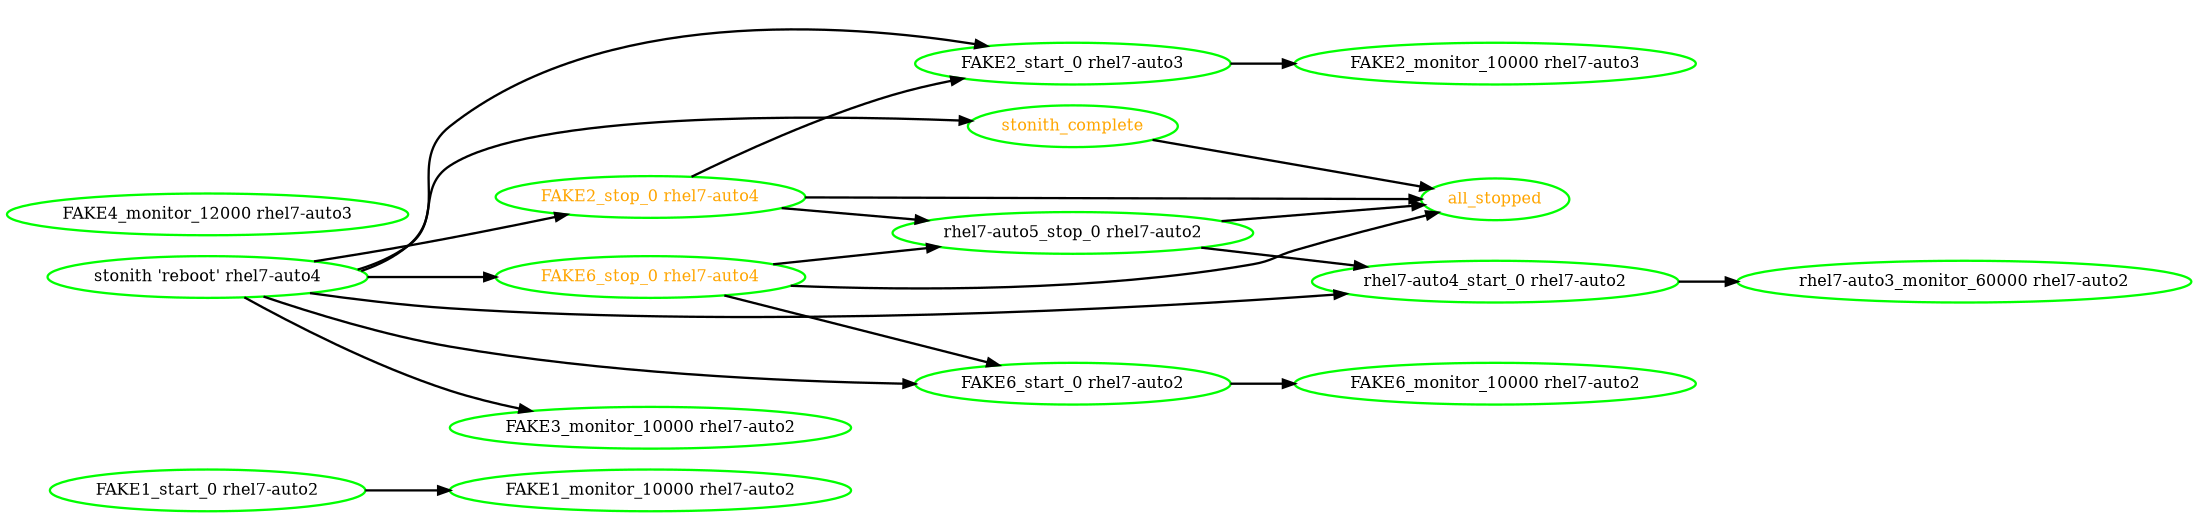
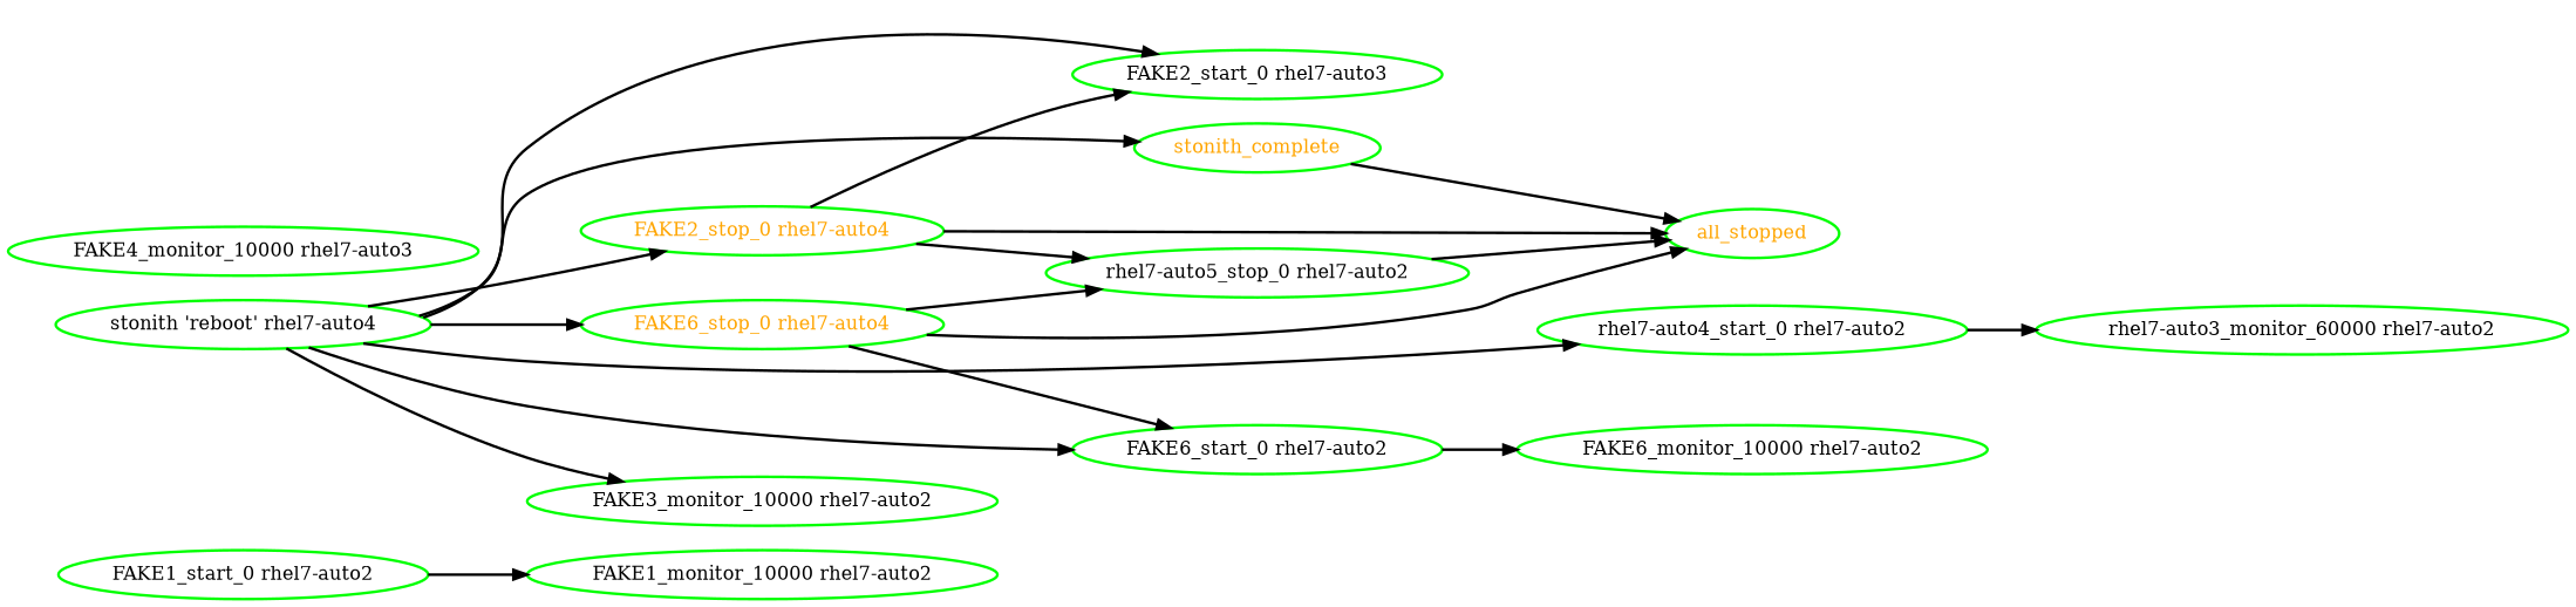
  digraph {
    rankdir=LR
    node [color=green fontcolor=black style=bold]
    edge [style=bold]
    "FAKE1_start_0 rhel7-auto2"
    "FAKE1_monitor_10000 rhel7-auto2"
    "FAKE2_start_0 rhel7-auto3"
-   "FAKE2_monitor_10000 rhel7-auto3"
    "FAKE2_stop_0 rhel7-auto4" [fontcolor=orange]
    all_stopped [fontcolor=orange]
    n7 [label="rhel7-auto5_stop_0 rhel7-auto2"]
    "rhel7-auto4_start_0 rhel7-auto2"
    n9 [label="rhel7-auto3_monitor_60000 rhel7-auto2"]
-   "FAKE4_monitor_10000 rhel7-auto3" [label="FAKE4_monitor_12000 rhel7-auto3"]
+   "FAKE4_monitor_10000 rhel7-auto3"
    "FAKE6_start_0 rhel7-auto2"
    "FAKE6_monitor_10000 rhel7-auto2"
    "FAKE6_stop_0 rhel7-auto4" [fontcolor=orange]
    "stonith 'reboot' rhel7-auto4"
    "FAKE3_monitor_10000 rhel7-auto2"
    stonith_complete [fontcolor=orange]
    "FAKE1_start_0 rhel7-auto2" -> "FAKE1_monitor_10000 rhel7-auto2"
-   "FAKE2_start_0 rhel7-auto3" -> "FAKE2_monitor_10000 rhel7-auto3"
    "FAKE2_stop_0 rhel7-auto4" -> "FAKE2_start_0 rhel7-auto3"
    "FAKE2_stop_0 rhel7-auto4" -> all_stopped
    "FAKE2_stop_0 rhel7-auto4" -> n7
    n7 -> all_stopped
-   n7 -> "rhel7-auto4_start_0 rhel7-auto2"
    "rhel7-auto4_start_0 rhel7-auto2" -> n9
    "FAKE6_start_0 rhel7-auto2" -> "FAKE6_monitor_10000 rhel7-auto2"
    "FAKE6_stop_0 rhel7-auto4" -> all_stopped
    "FAKE6_stop_0 rhel7-auto4" -> n7
    "FAKE6_stop_0 rhel7-auto4" -> "FAKE6_start_0 rhel7-auto2"
    "stonith 'reboot' rhel7-auto4" -> "FAKE2_start_0 rhel7-auto3"
    "stonith 'reboot' rhel7-auto4" -> "FAKE2_stop_0 rhel7-auto4"
    "stonith 'reboot' rhel7-auto4" -> "rhel7-auto4_start_0 rhel7-auto2"
    "stonith 'reboot' rhel7-auto4" -> "FAKE6_start_0 rhel7-auto2"
    "stonith 'reboot' rhel7-auto4" -> "FAKE6_stop_0 rhel7-auto4"
    "stonith 'reboot' rhel7-auto4" -> "FAKE3_monitor_10000 rhel7-auto2"
    "stonith 'reboot' rhel7-auto4" -> stonith_complete
    stonith_complete -> all_stopped
  }
